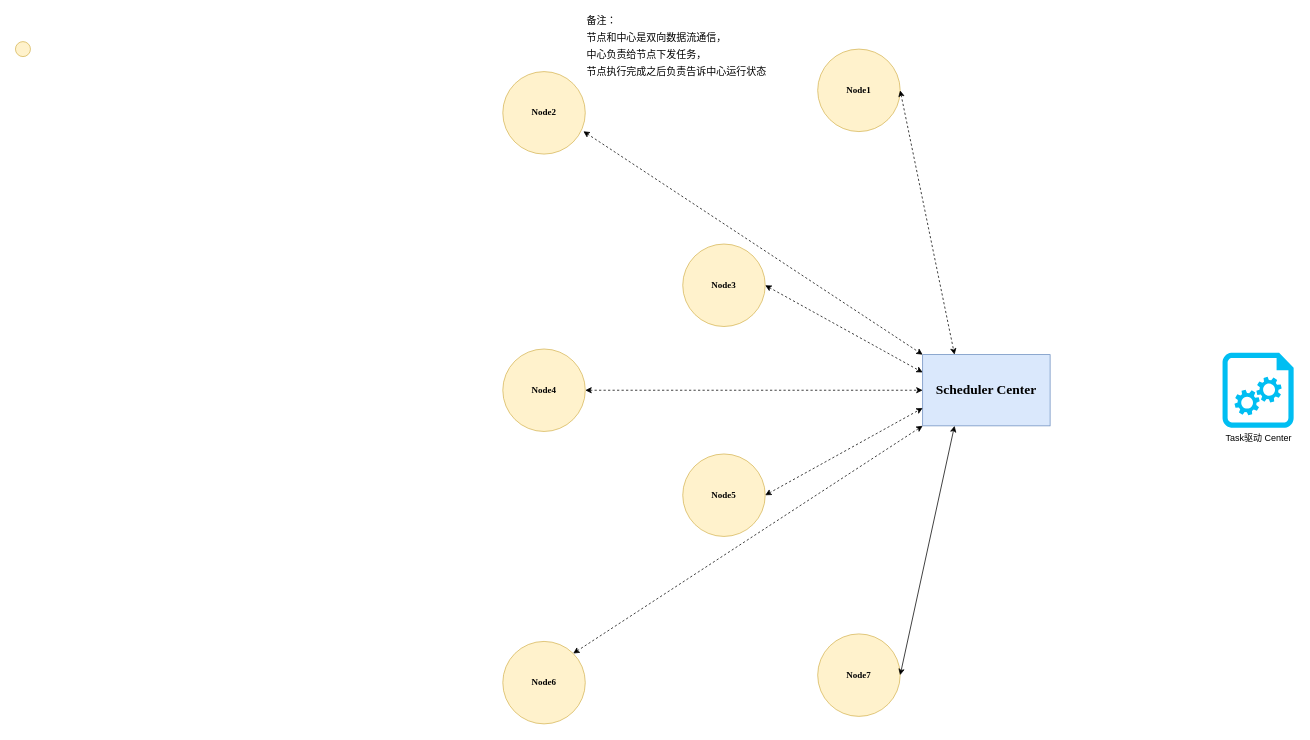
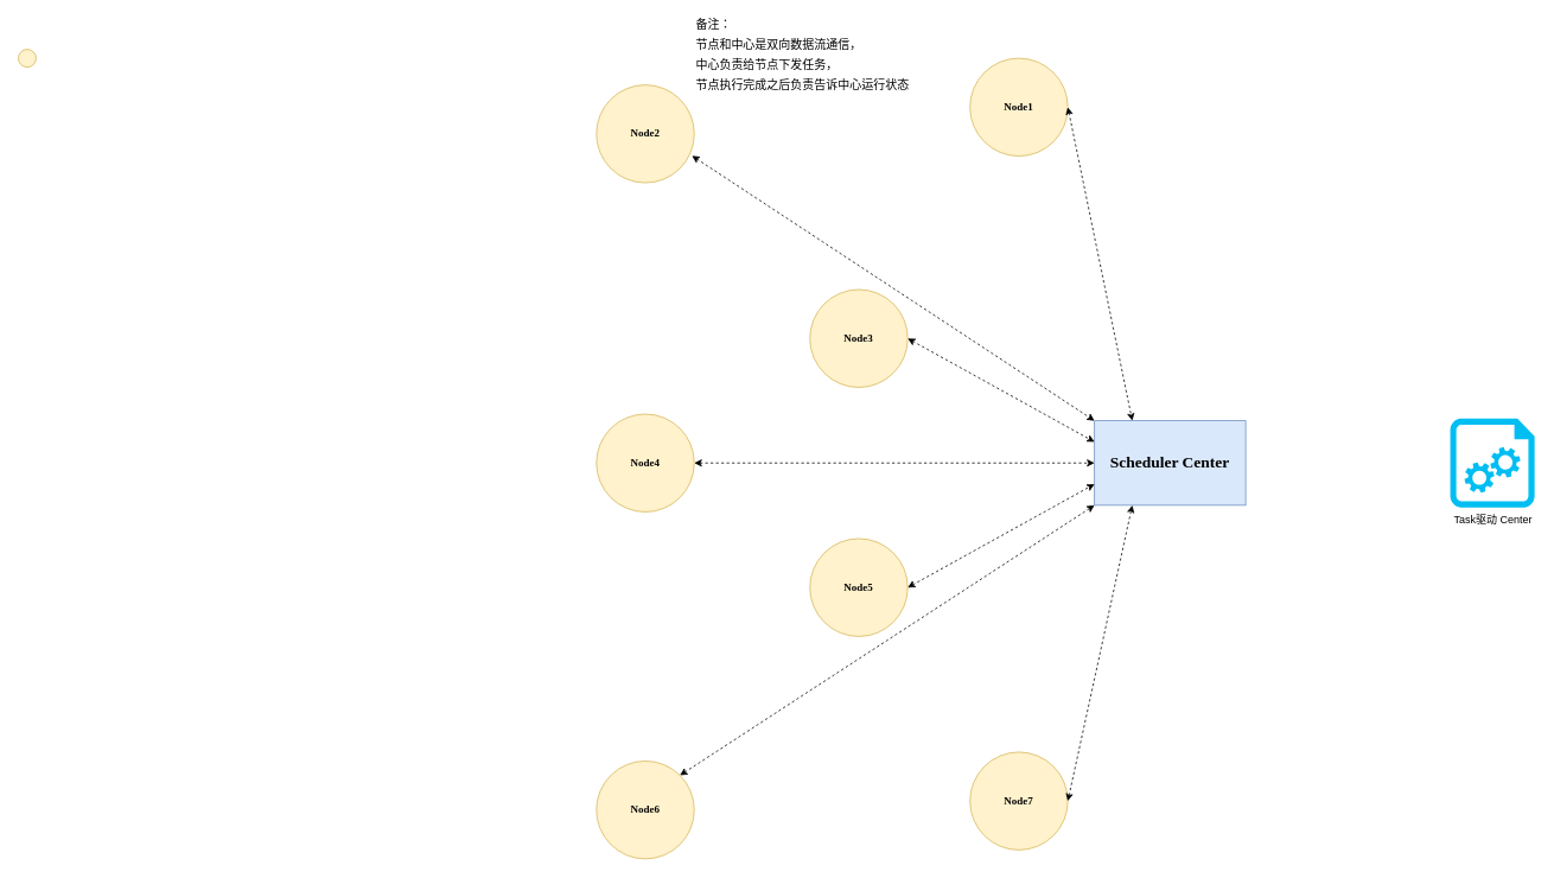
  <mxCell id="0" />
  <mxCell id="1" parent="0" />
  <mxCell id="2" value="&lt;h4&gt;&lt;font face=&quot;Verdana&quot;&gt;Node3&lt;/font&gt;&lt;/h4&gt;" style="ellipse;whiteSpace=wrap;html=1;aspect=fixed;fillColor=#fff2cc;strokeColor=#d6b656;" vertex="1" parent="1"><mxGeometry x="910" y="325" width="110" height="110" as="geometry" /></mxCell>
  <mxCell id="3" value="&lt;h4&gt;&lt;font face=&quot;Verdana&quot;&gt;Node4&lt;/font&gt;&lt;/h4&gt;" style="ellipse;whiteSpace=wrap;html=1;aspect=fixed;fillColor=#fff2cc;strokeColor=#d6b656;" vertex="1" parent="1"><mxGeometry x="670" y="465" width="110" height="110" as="geometry" /></mxCell>
  <mxCell id="4" value="&lt;h4&gt;&lt;font face=&quot;Verdana&quot;&gt;Node5&lt;/font&gt;&lt;/h4&gt;" style="ellipse;whiteSpace=wrap;html=1;aspect=fixed;fillColor=#fff2cc;strokeColor=#d6b656;" vertex="1" parent="1"><mxGeometry x="910" y="605" width="110" height="110" as="geometry" /></mxCell>
  <mxCell id="5" value="&lt;h4&gt;&lt;font face=&quot;Verdana&quot;&gt;Node2&lt;/font&gt;&lt;/h4&gt;" style="ellipse;whiteSpace=wrap;html=1;aspect=fixed;fillColor=#fff2cc;strokeColor=#d6b656;" vertex="1" parent="1"><mxGeometry x="670" y="95" width="110" height="110" as="geometry" /></mxCell>
  <mxCell id="6" value="&lt;h4&gt;&lt;font face=&quot;Verdana&quot;&gt;Node1&lt;/font&gt;&lt;/h4&gt;" style="ellipse;whiteSpace=wrap;html=1;aspect=fixed;strokeColor=#d6b656;fillColor=#fff2cc;" vertex="1" parent="1"><mxGeometry x="1090" y="65" width="110" height="110" as="geometry" /></mxCell>
  <mxCell id="7" value="&lt;h4&gt;&lt;font face=&quot;Verdana&quot;&gt;Node6&lt;/font&gt;&lt;/h4&gt;" style="ellipse;whiteSpace=wrap;html=1;aspect=fixed;fillColor=#fff2cc;strokeColor=#d6b656;" vertex="1" parent="1"><mxGeometry x="670" y="855" width="110" height="110" as="geometry" /></mxCell>
  <mxCell id="8" value="&lt;h4&gt;&lt;font face=&quot;Verdana&quot;&gt;Node7&lt;/font&gt;&lt;/h4&gt;" style="ellipse;whiteSpace=wrap;html=1;aspect=fixed;fillColor=#fff2cc;strokeColor=#d6b656;" vertex="1" parent="1"><mxGeometry x="1090" y="845" width="110" height="110" as="geometry" /></mxCell>
  <mxCell id="9" value="&lt;h2&gt;&lt;font face=&quot;Times New Roman&quot;&gt;Scheduler Center&lt;/font&gt;&lt;/h2&gt;" style="rounded=0;whiteSpace=wrap;html=1;fillColor=#dae8fc;strokeColor=#6c8ebf;" vertex="1" parent="1"><mxGeometry x="1230" y="472.5" width="170" height="95" as="geometry" /></mxCell>
  <mxCell id="10" style="edgeStyle=orthogonalEdgeStyle;rounded=0;orthogonalLoop=1;jettySize=auto;html=1;exitX=0.5;exitY=1;exitDx=0;exitDy=0;" edge="1" parent="1" source="5" target="5"><mxGeometry relative="1" as="geometry" /></mxCell>
  <mxCell id="11" value="&lt;h4&gt;&lt;br&gt;&lt;/h4&gt;" style="ellipse;whiteSpace=wrap;html=1;aspect=fixed;strokeColor=#d6b656;fillColor=#fff2cc;" vertex="1" parent="1"><mxGeometry x="20" y="55" width="20" height="20" as="geometry" /></mxCell>
  <mxCell id="12" value="&lt;font style=&quot;font-size: 16px&quot;&gt;&lt;sup&gt;备注：&lt;br&gt;节点和中心是双向数据流通信，&lt;br&gt;中心负责给节点下发任务，&lt;br&gt;节点执行完成之后负责告诉中心运行状态&lt;/sup&gt;&lt;/font&gt;" style="text;html=1;align=left;verticalAlign=middle;resizable=0;points=[];autosize=1;" vertex="1" parent="1"><mxGeometry x="780" y="20" width="260" height="90" as="geometry" /></mxCell>
  <mxCell id="13" value="" style="endArrow=classic;startArrow=classic;html=1;dashed=1;entryX=0.25;entryY=0;entryDx=0;entryDy=0;exitX=1;exitY=0.5;exitDx=0;exitDy=0;" edge="1" parent="1" source="6" target="9"><mxGeometry width="50" height="50" relative="1" as="geometry"><mxPoint x="1210" y="385" as="sourcePoint" /><mxPoint x="1260" y="335" as="targetPoint" /></mxGeometry></mxCell>
  <mxCell id="14" value="" style="endArrow=classic;startArrow=classic;html=1;dashed=1;entryX=0;entryY=0;entryDx=0;entryDy=0;exitX=0.977;exitY=0.724;exitDx=0;exitDy=0;exitPerimeter=0;" edge="1" parent="1" source="5" target="9"><mxGeometry width="50" height="50" relative="1" as="geometry"><mxPoint x="1180" y="250" as="sourcePoint" /><mxPoint x="1475" y="482.5" as="targetPoint" /></mxGeometry></mxCell>
  <mxCell id="15" value="" style="endArrow=classic;startArrow=classic;html=1;dashed=1;entryX=0;entryY=0.25;entryDx=0;entryDy=0;exitX=1;exitY=0.5;exitDx=0;exitDy=0;" edge="1" parent="1" source="2" target="9"><mxGeometry width="50" height="50" relative="1" as="geometry"><mxPoint x="1047.47" y="324.64" as="sourcePoint" /><mxPoint x="1410" y="482.5" as="targetPoint" /></mxGeometry></mxCell>
  <mxCell id="16" value="" style="endArrow=classic;startArrow=classic;html=1;dashed=1;entryX=0;entryY=0.5;entryDx=0;entryDy=0;exitX=1;exitY=0.5;exitDx=0;exitDy=0;" edge="1" parent="1" source="3" target="9"><mxGeometry width="50" height="50" relative="1" as="geometry"><mxPoint x="930" y="380" as="sourcePoint" /><mxPoint x="1410" y="506.25" as="targetPoint" /></mxGeometry></mxCell>
  <mxCell id="17" value="" style="endArrow=classic;startArrow=classic;html=1;dashed=1;entryX=0;entryY=0.75;entryDx=0;entryDy=0;exitX=1;exitY=0.5;exitDx=0;exitDy=0;" edge="1" parent="1" source="4" target="9"><mxGeometry width="50" height="50" relative="1" as="geometry"><mxPoint x="880" y="530" as="sourcePoint" /><mxPoint x="1410" y="530" as="targetPoint" /></mxGeometry></mxCell>
  <mxCell id="18" value="" style="endArrow=classic;startArrow=classic;html=1;dashed=1;entryX=0;entryY=1;entryDx=0;entryDy=0;exitX=1;exitY=0;exitDx=0;exitDy=0;" edge="1" parent="1" source="7" target="9"><mxGeometry width="50" height="50" relative="1" as="geometry"><mxPoint x="913.891" y="641.109" as="sourcePoint" /><mxPoint x="1410" y="553.75" as="targetPoint" /></mxGeometry></mxCell>
- <mxCell id="19" value="" style="endArrow=classic;startArrow=classic;html=1;dashed=0;entryX=0.25;entryY=1;entryDx=0;entryDy=0;exitX=1;exitY=0.5;exitDx=0;exitDy=0;" edge="1" parent="1" source="8" target="9"><mxGeometry width="50" height="50" relative="1" as="geometry"><mxPoint x="1034.187" y="701.407" as="sourcePoint" /><mxPoint x="1410" y="577.5" as="targetPoint" /></mxGeometry></mxCell>
+ <mxCell id="19" value="" style="endArrow=classic;startArrow=classic;html=1;dashed=1;entryX=0.25;entryY=1;entryDx=0;entryDy=0;exitX=1;exitY=0.5;exitDx=0;exitDy=0;" edge="1" parent="1" source="8" target="9"><mxGeometry width="50" height="50" relative="1" as="geometry"><mxPoint x="1034.187" y="701.407" as="sourcePoint" /><mxPoint x="1410" y="577.5" as="targetPoint" /></mxGeometry></mxCell>
  <mxCell id="20" value="Task驱动 Center" style="verticalLabelPosition=bottom;html=1;verticalAlign=top;align=center;strokeColor=none;fillColor=#00BEF2;shape=mxgraph.azure.startup_task;pointerEvents=1;" vertex="1" parent="1"><mxGeometry x="1630" y="470" width="95" height="100" as="geometry" /></mxCell>
